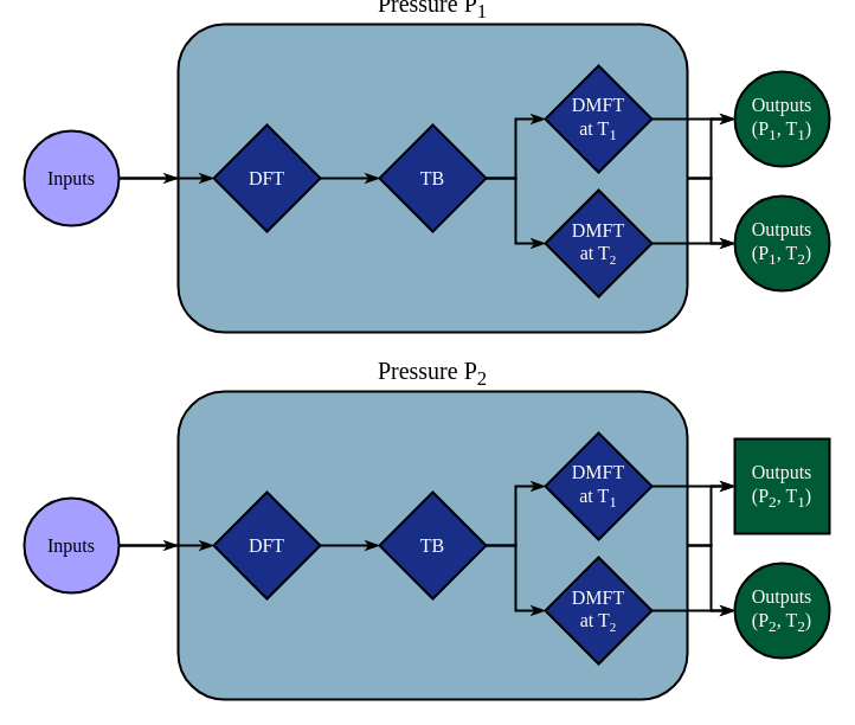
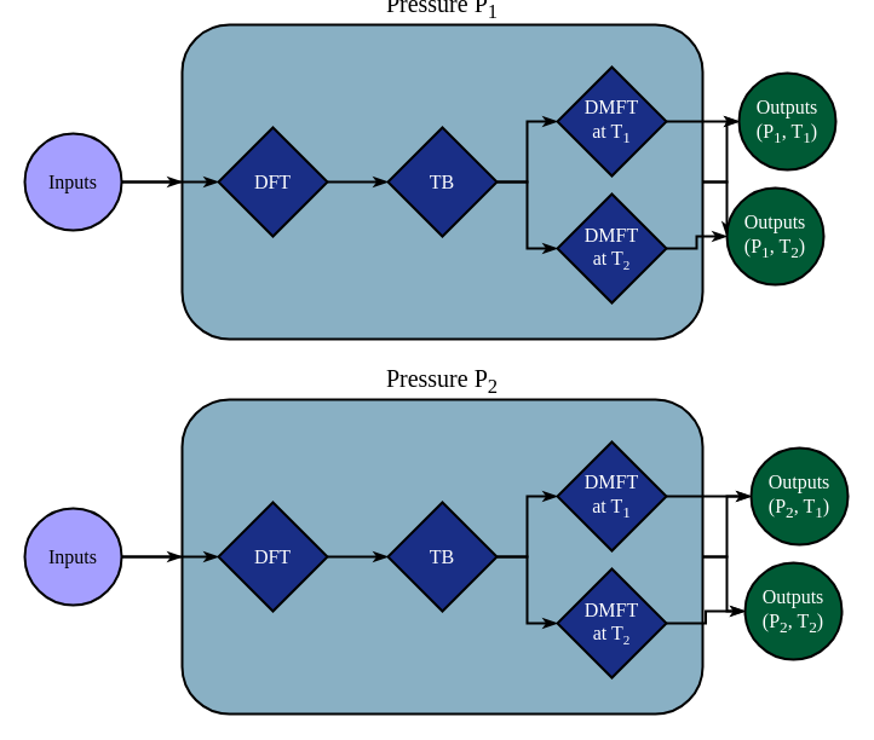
  <mxCell id="0" />
  <mxCell id="1" parent="0" />
  <mxCell id="2" style="edgeStyle=orthogonalEdgeStyle;rounded=0;orthogonalLoop=1;jettySize=auto;html=1;strokeWidth=2;endArrow=classicThin;endFill=1;" parent="1" source="4" target="18" edge="1"><mxGeometry relative="1" as="geometry" /></mxCell>
  <mxCell id="3" style="edgeStyle=orthogonalEdgeStyle;rounded=0;orthogonalLoop=1;jettySize=auto;html=1;strokeWidth=2;endArrow=classicThin;endFill=1;" parent="1" source="4" target="17" edge="1"><mxGeometry relative="1" as="geometry" /></mxCell>
  <mxCell id="4" value="&lt;p style=&quot;line-height: 120%; padding-right: 0px; padding-top: 0px; padding-bottom: 0px; margin-top: -300px; margin-right: 0px; font-size: 20px;&quot;&gt;&lt;font style=&quot;font-size: 20px;&quot; face=&quot;Titillium Web&quot;&gt;Pressure P&lt;sub&gt;1&lt;/sub&gt;&lt;/font&gt;&lt;/p&gt;" style="rounded=1;whiteSpace=wrap;html=1;strokeWidth=2;align=center;fillColor=#89B0C4;" parent="1" vertex="1"><mxGeometry x="150" y="20" width="430" height="260" as="geometry" /></mxCell>
  <mxCell id="5" style="edgeStyle=orthogonalEdgeStyle;rounded=0;orthogonalLoop=1;jettySize=auto;html=1;strokeWidth=2;endArrow=classicThin;endFill=1;" parent="1" source="7" target="4" edge="1"><mxGeometry relative="1" as="geometry" /></mxCell>
  <mxCell id="6" style="edgeStyle=orthogonalEdgeStyle;rounded=0;orthogonalLoop=1;jettySize=auto;html=1;strokeWidth=2;endArrow=classicThin;endFill=1;" parent="1" source="7" target="9" edge="1"><mxGeometry relative="1" as="geometry" /></mxCell>
  <mxCell id="7" value="&lt;font face=&quot;Titillium Web&quot; style=&quot;font-size: 16px;&quot;&gt;Inputs&lt;/font&gt;" style="ellipse;whiteSpace=wrap;html=1;aspect=fixed;strokeWidth=2;fillColor=#A59FFF;" parent="1" vertex="1"><mxGeometry x="20" y="110" width="80" height="80" as="geometry" /></mxCell>
  <mxCell id="8" style="edgeStyle=orthogonalEdgeStyle;rounded=0;orthogonalLoop=1;jettySize=auto;html=1;endArrow=classicThin;endFill=1;strokeWidth=2;" parent="1" source="9" target="12" edge="1"><mxGeometry relative="1" as="geometry" /></mxCell>
  <mxCell id="9" value="&lt;font color=&quot;#ffffff&quot; face=&quot;Titillium Web&quot; style=&quot;font-size: 16px;&quot;&gt;DFT&lt;/font&gt;" style="rhombus;whiteSpace=wrap;html=1;strokeWidth=2;fillColor=#192E86;" parent="1" vertex="1"><mxGeometry x="180" y="105" width="90" height="90" as="geometry" /></mxCell>
  <mxCell id="10" style="edgeStyle=orthogonalEdgeStyle;rounded=0;orthogonalLoop=1;jettySize=auto;html=1;strokeWidth=2;endArrow=classicThin;endFill=1;" parent="1" source="12" target="14" edge="1"><mxGeometry relative="1" as="geometry" /></mxCell>
  <mxCell id="11" style="edgeStyle=orthogonalEdgeStyle;rounded=0;orthogonalLoop=1;jettySize=auto;html=1;strokeWidth=2;endArrow=classicThin;endFill=1;" parent="1" source="12" target="16" edge="1"><mxGeometry relative="1" as="geometry" /></mxCell>
  <mxCell id="12" value="&lt;font color=&quot;#ffffff&quot; face=&quot;Titillium Web&quot; style=&quot;font-size: 16px;&quot;&gt;TB&lt;/font&gt;" style="rhombus;whiteSpace=wrap;html=1;strokeWidth=2;fillColor=#192E86;" parent="1" vertex="1"><mxGeometry x="320" y="105" width="90" height="90" as="geometry" /></mxCell>
  <mxCell id="13" style="edgeStyle=orthogonalEdgeStyle;rounded=0;orthogonalLoop=1;jettySize=auto;html=1;strokeWidth=2;endArrow=classicThin;endFill=1;" parent="1" source="14" target="17" edge="1"><mxGeometry relative="1" as="geometry" /></mxCell>
  <mxCell id="14" value="&lt;font color=&quot;#ffffff&quot; face=&quot;Titillium Web&quot; style=&quot;font-size: 16px;&quot;&gt;DMFT&lt;/font&gt;&lt;div&gt;&lt;font color=&quot;#ffffff&quot; face=&quot;Titillium Web&quot;&gt;&lt;span style=&quot;font-size: 16px;&quot;&gt;at T&lt;sub&gt;1&lt;/sub&gt;&lt;/span&gt;&lt;/font&gt;&lt;/div&gt;" style="rhombus;whiteSpace=wrap;html=1;strokeWidth=2;fillColor=#192E86;" parent="1" vertex="1"><mxGeometry x="460" y="55" width="90" height="90" as="geometry" /></mxCell>
  <mxCell id="15" style="edgeStyle=orthogonalEdgeStyle;rounded=0;orthogonalLoop=1;jettySize=auto;html=1;endArrow=classicThin;endFill=1;strokeWidth=2;" parent="1" source="16" target="18" edge="1"><mxGeometry relative="1" as="geometry" /></mxCell>
  <mxCell id="16" value="&lt;font color=&quot;#ffffff&quot; face=&quot;Titillium Web&quot; style=&quot;font-size: 16px;&quot;&gt;DMFT&lt;/font&gt;&lt;div&gt;&lt;font color=&quot;#ffffff&quot; face=&quot;Titillium Web&quot;&gt;&lt;span style=&quot;font-size: 16px;&quot;&gt;at T&lt;/span&gt;&lt;span style=&quot;font-size: 13.333px;&quot;&gt;&lt;sub&gt;2&lt;/sub&gt;&lt;/span&gt;&lt;/font&gt;&lt;/div&gt;" style="rhombus;whiteSpace=wrap;html=1;strokeWidth=2;fillColor=#192E86;" parent="1" vertex="1"><mxGeometry x="460" y="160" width="90" height="90" as="geometry" /></mxCell>
- <mxCell id="17" value="&lt;font color=&quot;#ffffff&quot; face=&quot;Titillium Web&quot; style=&quot;font-size: 16px;&quot;&gt;Outputs&lt;/font&gt;&lt;div&gt;&lt;font color=&quot;#ffffff&quot;&gt;&lt;font face=&quot;Titillium Web&quot; style=&quot;font-size: 16px;&quot;&gt;(P&lt;sub&gt;1&lt;/sub&gt;&lt;/font&gt;&lt;span style=&quot;font-size: 16px; font-family: &amp;quot;Titillium Web&amp;quot;; background-color: initial;&quot;&gt;, T&lt;sub&gt;1&lt;/sub&gt;)&lt;/span&gt;&lt;/font&gt;&lt;/div&gt;" style="ellipse;whiteSpace=wrap;html=1;aspect=fixed;strokeWidth=2;fillColor=#005A35;" parent="1" vertex="1"><mxGeometry x="620" y="60" width="80" height="80" as="geometry" /></mxCell>
- <mxCell id="18" value="&lt;font color=&quot;#ffffff&quot; face=&quot;Titillium Web&quot; style=&quot;font-size: 16px;&quot;&gt;Outputs&lt;/font&gt;&lt;div&gt;&lt;font color=&quot;#ffffff&quot;&gt;&lt;font face=&quot;Titillium Web&quot; style=&quot;font-size: 16px;&quot;&gt;(P&lt;sub&gt;1&lt;/sub&gt;&lt;/font&gt;&lt;span style=&quot;font-size: 16px; font-family: &amp;quot;Titillium Web&amp;quot;; background-color: initial;&quot;&gt;, T&lt;sub&gt;2&lt;/sub&gt;)&lt;/span&gt;&lt;/font&gt;&lt;/div&gt;" style="ellipse;whiteSpace=wrap;html=1;aspect=fixed;strokeWidth=2;fillColor=#005A35;" parent="1" vertex="1"><mxGeometry x="620" y="165" width="80" height="80" as="geometry" /></mxCell>
+ <mxCell id="17" value="&lt;font color=&quot;#ffffff&quot; face=&quot;Titillium Web&quot; style=&quot;font-size: 16px;&quot;&gt;Outputs&lt;/font&gt;&lt;div&gt;&lt;font color=&quot;#ffffff&quot;&gt;&lt;font face=&quot;Titillium Web&quot; style=&quot;font-size: 16px;&quot;&gt;(P&lt;sub&gt;1&lt;/sub&gt;&lt;/font&gt;&lt;span style=&quot;font-size: 16px; font-family: &amp;quot;Titillium Web&amp;quot;; background-color: initial;&quot;&gt;, T&lt;sub&gt;1&lt;/sub&gt;)&lt;/span&gt;&lt;/font&gt;&lt;/div&gt;" style="ellipse;whiteSpace=wrap;html=1;aspect=fixed;strokeWidth=2;fillColor=#005A35;" parent="1" vertex="1"><mxGeometry x="610" y="60" width="80" height="80" as="geometry" /></mxCell>
+ <mxCell id="18" value="&lt;font color=&quot;#ffffff&quot; face=&quot;Titillium Web&quot; style=&quot;font-size: 16px;&quot;&gt;Outputs&lt;/font&gt;&lt;div&gt;&lt;font color=&quot;#ffffff&quot;&gt;&lt;font face=&quot;Titillium Web&quot; style=&quot;font-size: 16px;&quot;&gt;(P&lt;sub&gt;1&lt;/sub&gt;&lt;/font&gt;&lt;span style=&quot;font-size: 16px; font-family: &amp;quot;Titillium Web&amp;quot;; background-color: initial;&quot;&gt;, T&lt;sub&gt;2&lt;/sub&gt;)&lt;/span&gt;&lt;/font&gt;&lt;/div&gt;" style="ellipse;whiteSpace=wrap;html=1;aspect=fixed;strokeWidth=2;fillColor=#005A35;" parent="1" vertex="1"><mxGeometry x="600" y="155" width="80" height="80" as="geometry" /></mxCell>
  <mxCell id="19" style="edgeStyle=orthogonalEdgeStyle;rounded=0;orthogonalLoop=1;jettySize=auto;html=1;strokeWidth=2;endArrow=classicThin;endFill=1;" parent="1" source="21" target="35" edge="1"><mxGeometry relative="1" as="geometry" /></mxCell>
  <mxCell id="20" style="edgeStyle=orthogonalEdgeStyle;rounded=0;orthogonalLoop=1;jettySize=auto;html=1;strokeWidth=2;endArrow=classicThin;endFill=1;" parent="1" source="21" target="34" edge="1"><mxGeometry relative="1" as="geometry" /></mxCell>
  <mxCell id="21" value="&lt;p style=&quot;line-height: 120%; padding-right: 0px; padding-top: 0px; padding-bottom: 0px; margin-top: -300px; margin-right: 0px; font-size: 20px;&quot;&gt;&lt;font style=&quot;font-size: 20px;&quot; face=&quot;Titillium Web&quot;&gt;Pressure P&lt;sub&gt;2&lt;/sub&gt;&lt;/font&gt;&lt;/p&gt;" style="rounded=1;whiteSpace=wrap;html=1;strokeWidth=2;align=center;fillColor=#89B0C4;" parent="1" vertex="1"><mxGeometry x="150" y="330" width="430" height="260" as="geometry" /></mxCell>
  <mxCell id="22" style="edgeStyle=orthogonalEdgeStyle;rounded=0;orthogonalLoop=1;jettySize=auto;html=1;strokeWidth=2;endArrow=classicThin;endFill=1;" parent="1" source="24" target="21" edge="1"><mxGeometry relative="1" as="geometry" /></mxCell>
  <mxCell id="23" style="edgeStyle=orthogonalEdgeStyle;rounded=0;orthogonalLoop=1;jettySize=auto;html=1;strokeWidth=2;endArrow=classicThin;endFill=1;" parent="1" source="24" target="26" edge="1"><mxGeometry relative="1" as="geometry" /></mxCell>
  <mxCell id="24" value="&lt;font face=&quot;Titillium Web&quot; style=&quot;font-size: 16px;&quot;&gt;Inputs&lt;/font&gt;" style="ellipse;whiteSpace=wrap;html=1;aspect=fixed;strokeWidth=2;fillColor=#A59FFF;" parent="1" vertex="1"><mxGeometry x="20" y="420" width="80" height="80" as="geometry" /></mxCell>
  <mxCell id="25" style="edgeStyle=orthogonalEdgeStyle;rounded=0;orthogonalLoop=1;jettySize=auto;html=1;endArrow=classicThin;endFill=1;strokeWidth=2;" parent="1" source="26" target="29" edge="1"><mxGeometry relative="1" as="geometry" /></mxCell>
  <mxCell id="26" value="&lt;font color=&quot;#ffffff&quot; face=&quot;Titillium Web&quot; style=&quot;font-size: 16px;&quot;&gt;DFT&lt;/font&gt;" style="rhombus;whiteSpace=wrap;html=1;strokeWidth=2;fillColor=#192E86;" parent="1" vertex="1"><mxGeometry x="180" y="415" width="90" height="90" as="geometry" /></mxCell>
  <mxCell id="27" style="edgeStyle=orthogonalEdgeStyle;rounded=0;orthogonalLoop=1;jettySize=auto;html=1;strokeWidth=2;endArrow=classicThin;endFill=1;" parent="1" source="29" target="31" edge="1"><mxGeometry relative="1" as="geometry" /></mxCell>
  <mxCell id="28" style="edgeStyle=orthogonalEdgeStyle;rounded=0;orthogonalLoop=1;jettySize=auto;html=1;strokeWidth=2;endArrow=classicThin;endFill=1;" parent="1" source="29" target="33" edge="1"><mxGeometry relative="1" as="geometry" /></mxCell>
  <mxCell id="29" value="&lt;font color=&quot;#ffffff&quot; face=&quot;Titillium Web&quot; style=&quot;font-size: 16px;&quot;&gt;TB&lt;/font&gt;" style="rhombus;whiteSpace=wrap;html=1;strokeWidth=2;fillColor=#192E86;" parent="1" vertex="1"><mxGeometry x="320" y="415" width="90" height="90" as="geometry" /></mxCell>
  <mxCell id="30" style="edgeStyle=orthogonalEdgeStyle;rounded=0;orthogonalLoop=1;jettySize=auto;html=1;strokeWidth=2;endArrow=classicThin;endFill=1;" parent="1" source="31" target="34" edge="1"><mxGeometry relative="1" as="geometry" /></mxCell>
  <mxCell id="31" value="&lt;font color=&quot;#ffffff&quot; face=&quot;Titillium Web&quot; style=&quot;font-size: 16px;&quot;&gt;DMFT&lt;/font&gt;&lt;div&gt;&lt;font color=&quot;#ffffff&quot; face=&quot;Titillium Web&quot;&gt;&lt;span style=&quot;font-size: 16px;&quot;&gt;at T&lt;sub&gt;1&lt;/sub&gt;&lt;/span&gt;&lt;/font&gt;&lt;/div&gt;" style="rhombus;whiteSpace=wrap;html=1;strokeWidth=2;fillColor=#192E86;" parent="1" vertex="1"><mxGeometry x="460" y="365" width="90" height="90" as="geometry" /></mxCell>
  <mxCell id="32" style="edgeStyle=orthogonalEdgeStyle;rounded=0;orthogonalLoop=1;jettySize=auto;html=1;endArrow=classicThin;endFill=1;strokeWidth=2;" parent="1" source="33" target="35" edge="1"><mxGeometry relative="1" as="geometry" /></mxCell>
  <mxCell id="33" value="&lt;font color=&quot;#ffffff&quot; face=&quot;Titillium Web&quot; style=&quot;font-size: 16px;&quot;&gt;DMFT&lt;/font&gt;&lt;div&gt;&lt;font color=&quot;#ffffff&quot; face=&quot;Titillium Web&quot;&gt;&lt;span style=&quot;font-size: 16px;&quot;&gt;at T&lt;/span&gt;&lt;span style=&quot;font-size: 13.333px;&quot;&gt;&lt;sub&gt;2&lt;/sub&gt;&lt;/span&gt;&lt;/font&gt;&lt;/div&gt;" style="rhombus;whiteSpace=wrap;html=1;strokeWidth=2;fillColor=#192E86;" parent="1" vertex="1"><mxGeometry x="460" y="470" width="90" height="90" as="geometry" /></mxCell>
- <mxCell id="34" value="&lt;font color=&quot;#ffffff&quot; face=&quot;Titillium Web&quot; style=&quot;font-size: 16px;&quot;&gt;Outputs&lt;/font&gt;&lt;div&gt;&lt;font color=&quot;#ffffff&quot;&gt;&lt;font face=&quot;Titillium Web&quot; style=&quot;font-size: 16px;&quot;&gt;(P&lt;sub&gt;2&lt;/sub&gt;&lt;/font&gt;&lt;span style=&quot;font-size: 16px; font-family: &amp;quot;Titillium Web&amp;quot;; background-color: initial;&quot;&gt;, T&lt;sub&gt;1&lt;/sub&gt;)&lt;/span&gt;&lt;/font&gt;&lt;/div&gt;" style="whiteSpace=wrap;html=1;aspect=fixed;strokeWidth=2;fillColor=#005A35;rounded=0;" parent="1" vertex="1"><mxGeometry x="620" y="370" width="80" height="80" as="geometry" /></mxCell>
- <mxCell id="35" value="&lt;font color=&quot;#ffffff&quot; face=&quot;Titillium Web&quot; style=&quot;font-size: 16px;&quot;&gt;Outputs&lt;/font&gt;&lt;div&gt;&lt;font color=&quot;#ffffff&quot;&gt;&lt;font face=&quot;Titillium Web&quot; style=&quot;font-size: 16px;&quot;&gt;(P&lt;sub&gt;2&lt;/sub&gt;&lt;/font&gt;&lt;span style=&quot;font-size: 16px; font-family: &amp;quot;Titillium Web&amp;quot;; background-color: initial;&quot;&gt;, T&lt;sub&gt;2&lt;/sub&gt;)&lt;/span&gt;&lt;/font&gt;&lt;/div&gt;" style="ellipse;whiteSpace=wrap;html=1;aspect=fixed;strokeWidth=2;fillColor=#005A35;" parent="1" vertex="1"><mxGeometry x="620" y="475" width="80" height="80" as="geometry" /></mxCell>
+ <mxCell id="34" value="&lt;font color=&quot;#ffffff&quot; face=&quot;Titillium Web&quot; style=&quot;font-size: 16px;&quot;&gt;Outputs&lt;/font&gt;&lt;div&gt;&lt;font color=&quot;#ffffff&quot;&gt;&lt;font face=&quot;Titillium Web&quot; style=&quot;font-size: 16px;&quot;&gt;(P&lt;sub&gt;2&lt;/sub&gt;&lt;/font&gt;&lt;span style=&quot;font-size: 16px; font-family: &amp;quot;Titillium Web&amp;quot;; background-color: initial;&quot;&gt;, T&lt;sub&gt;1&lt;/sub&gt;)&lt;/span&gt;&lt;/font&gt;&lt;/div&gt;" style="ellipse;whiteSpace=wrap;html=1;aspect=fixed;strokeWidth=2;fillColor=#005A35;" parent="1" vertex="1"><mxGeometry x="620" y="370" width="80" height="80" as="geometry" /></mxCell>
+ <mxCell id="35" value="&lt;font color=&quot;#ffffff&quot; face=&quot;Titillium Web&quot; style=&quot;font-size: 16px;&quot;&gt;Outputs&lt;/font&gt;&lt;div&gt;&lt;font color=&quot;#ffffff&quot;&gt;&lt;font face=&quot;Titillium Web&quot; style=&quot;font-size: 16px;&quot;&gt;(P&lt;sub&gt;2&lt;/sub&gt;&lt;/font&gt;&lt;span style=&quot;font-size: 16px; font-family: &amp;quot;Titillium Web&amp;quot;; background-color: initial;&quot;&gt;, T&lt;sub&gt;2&lt;/sub&gt;)&lt;/span&gt;&lt;/font&gt;&lt;/div&gt;" style="ellipse;whiteSpace=wrap;html=1;aspect=fixed;strokeWidth=2;fillColor=#005A35;" parent="1" vertex="1"><mxGeometry x="615" y="465" width="80" height="80" as="geometry" /></mxCell>
